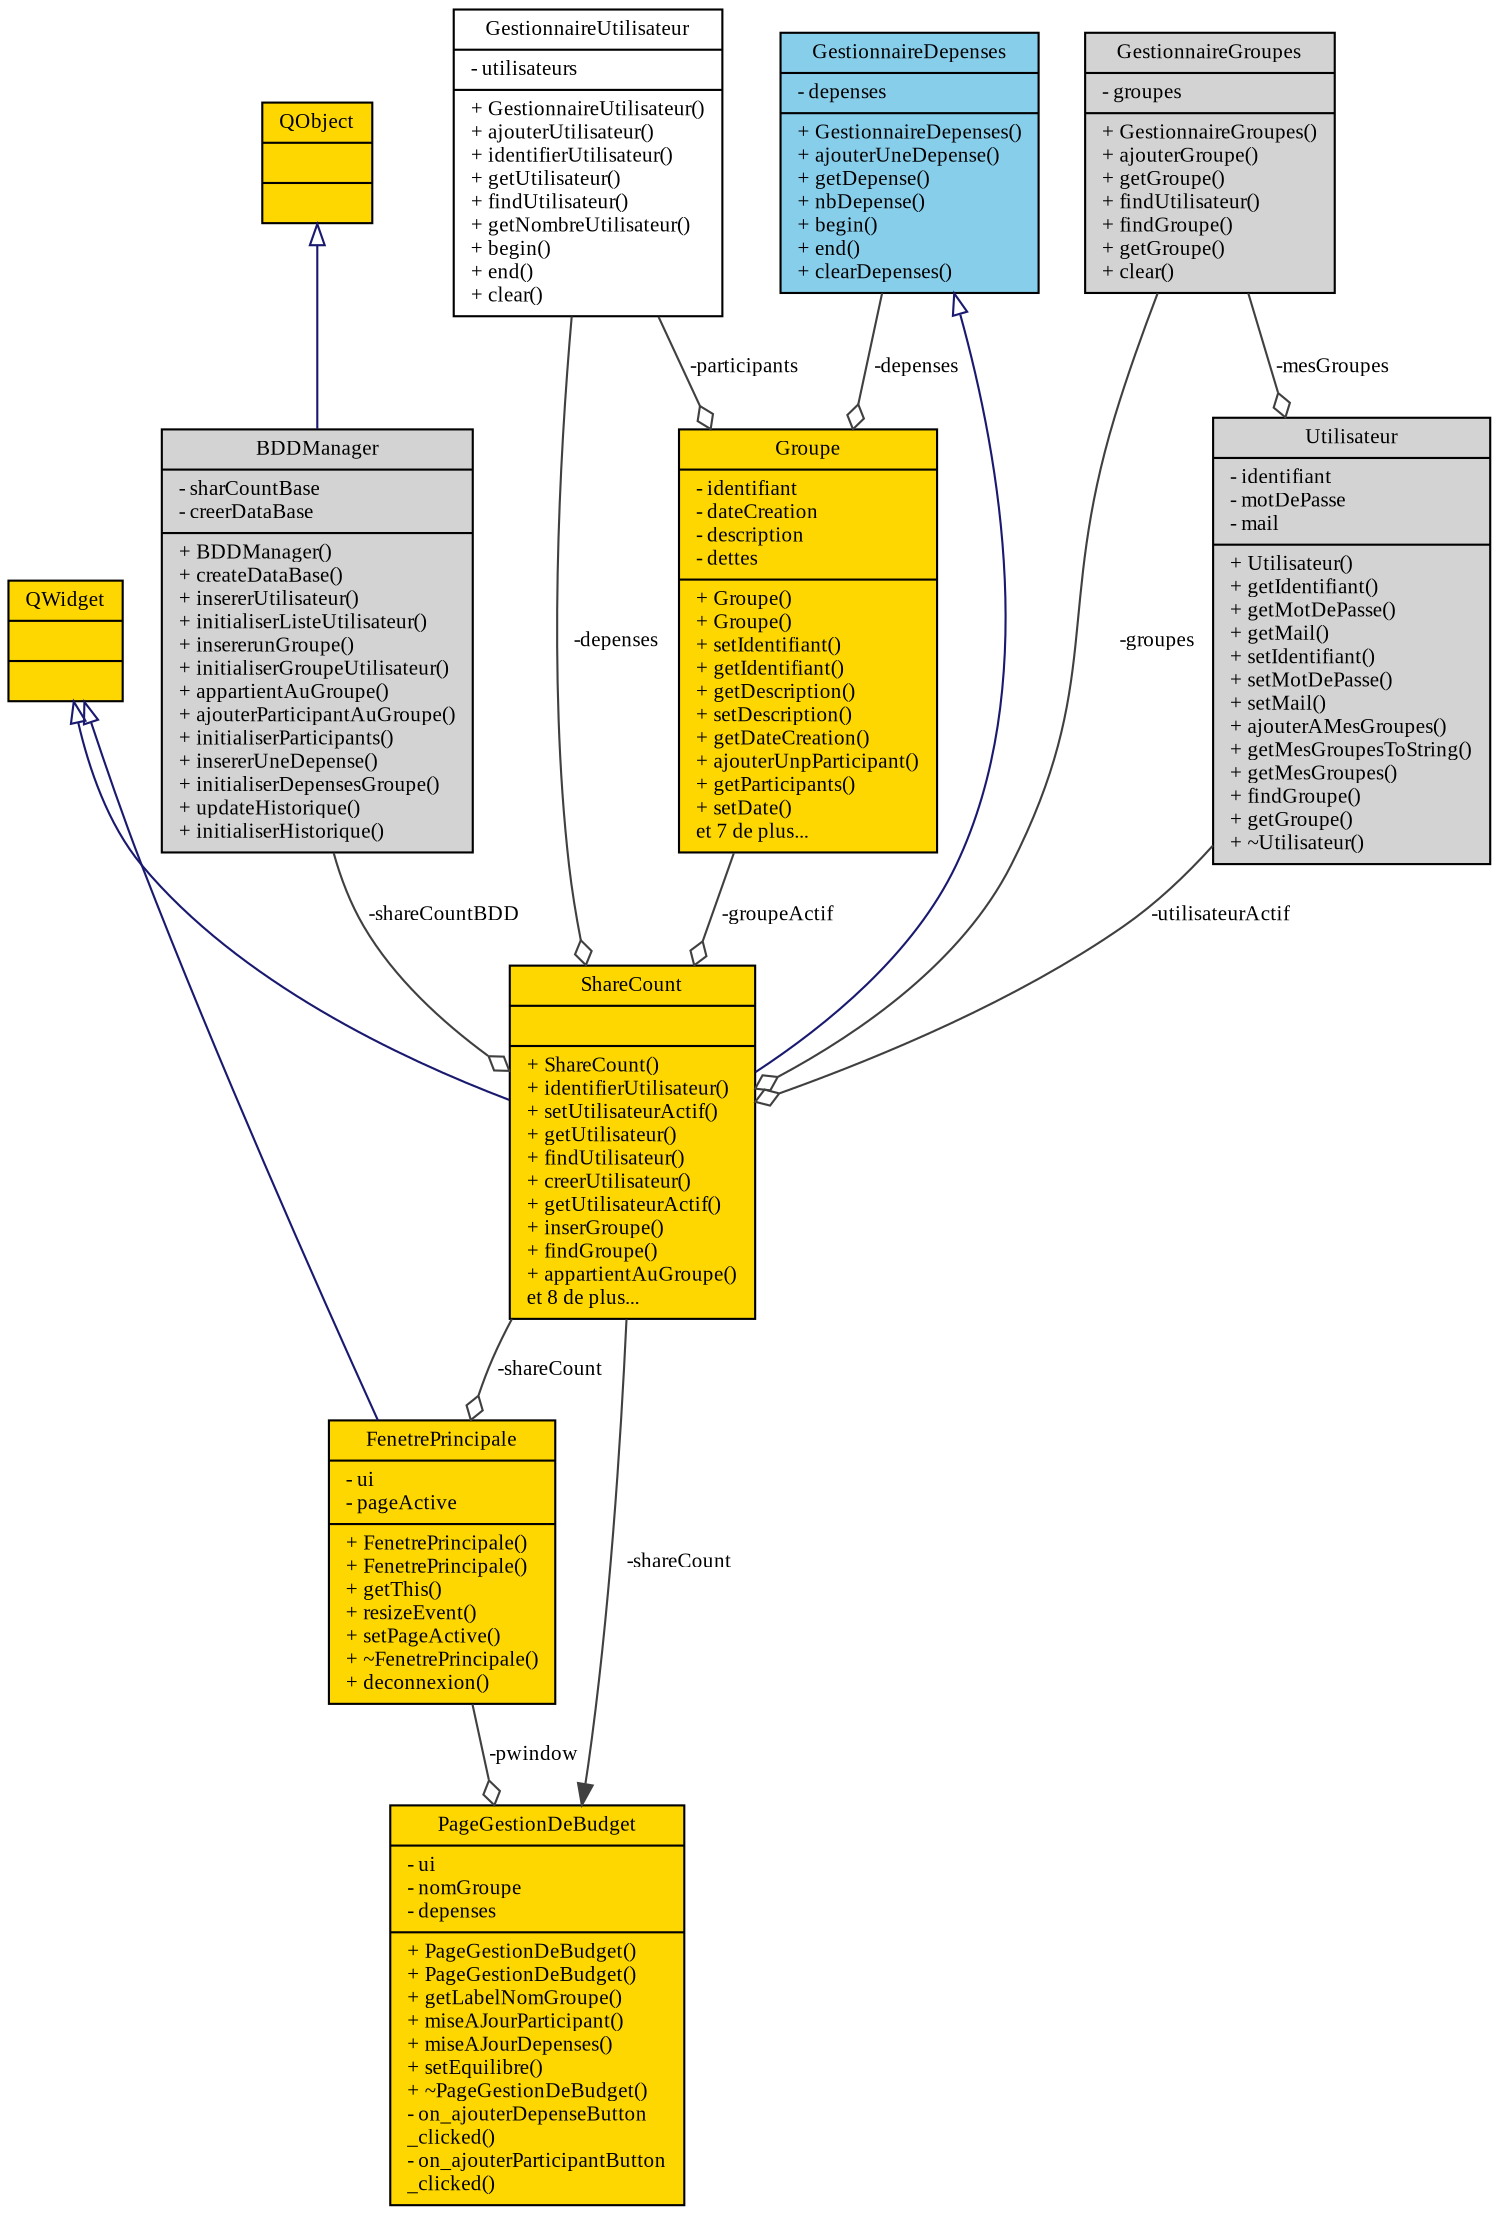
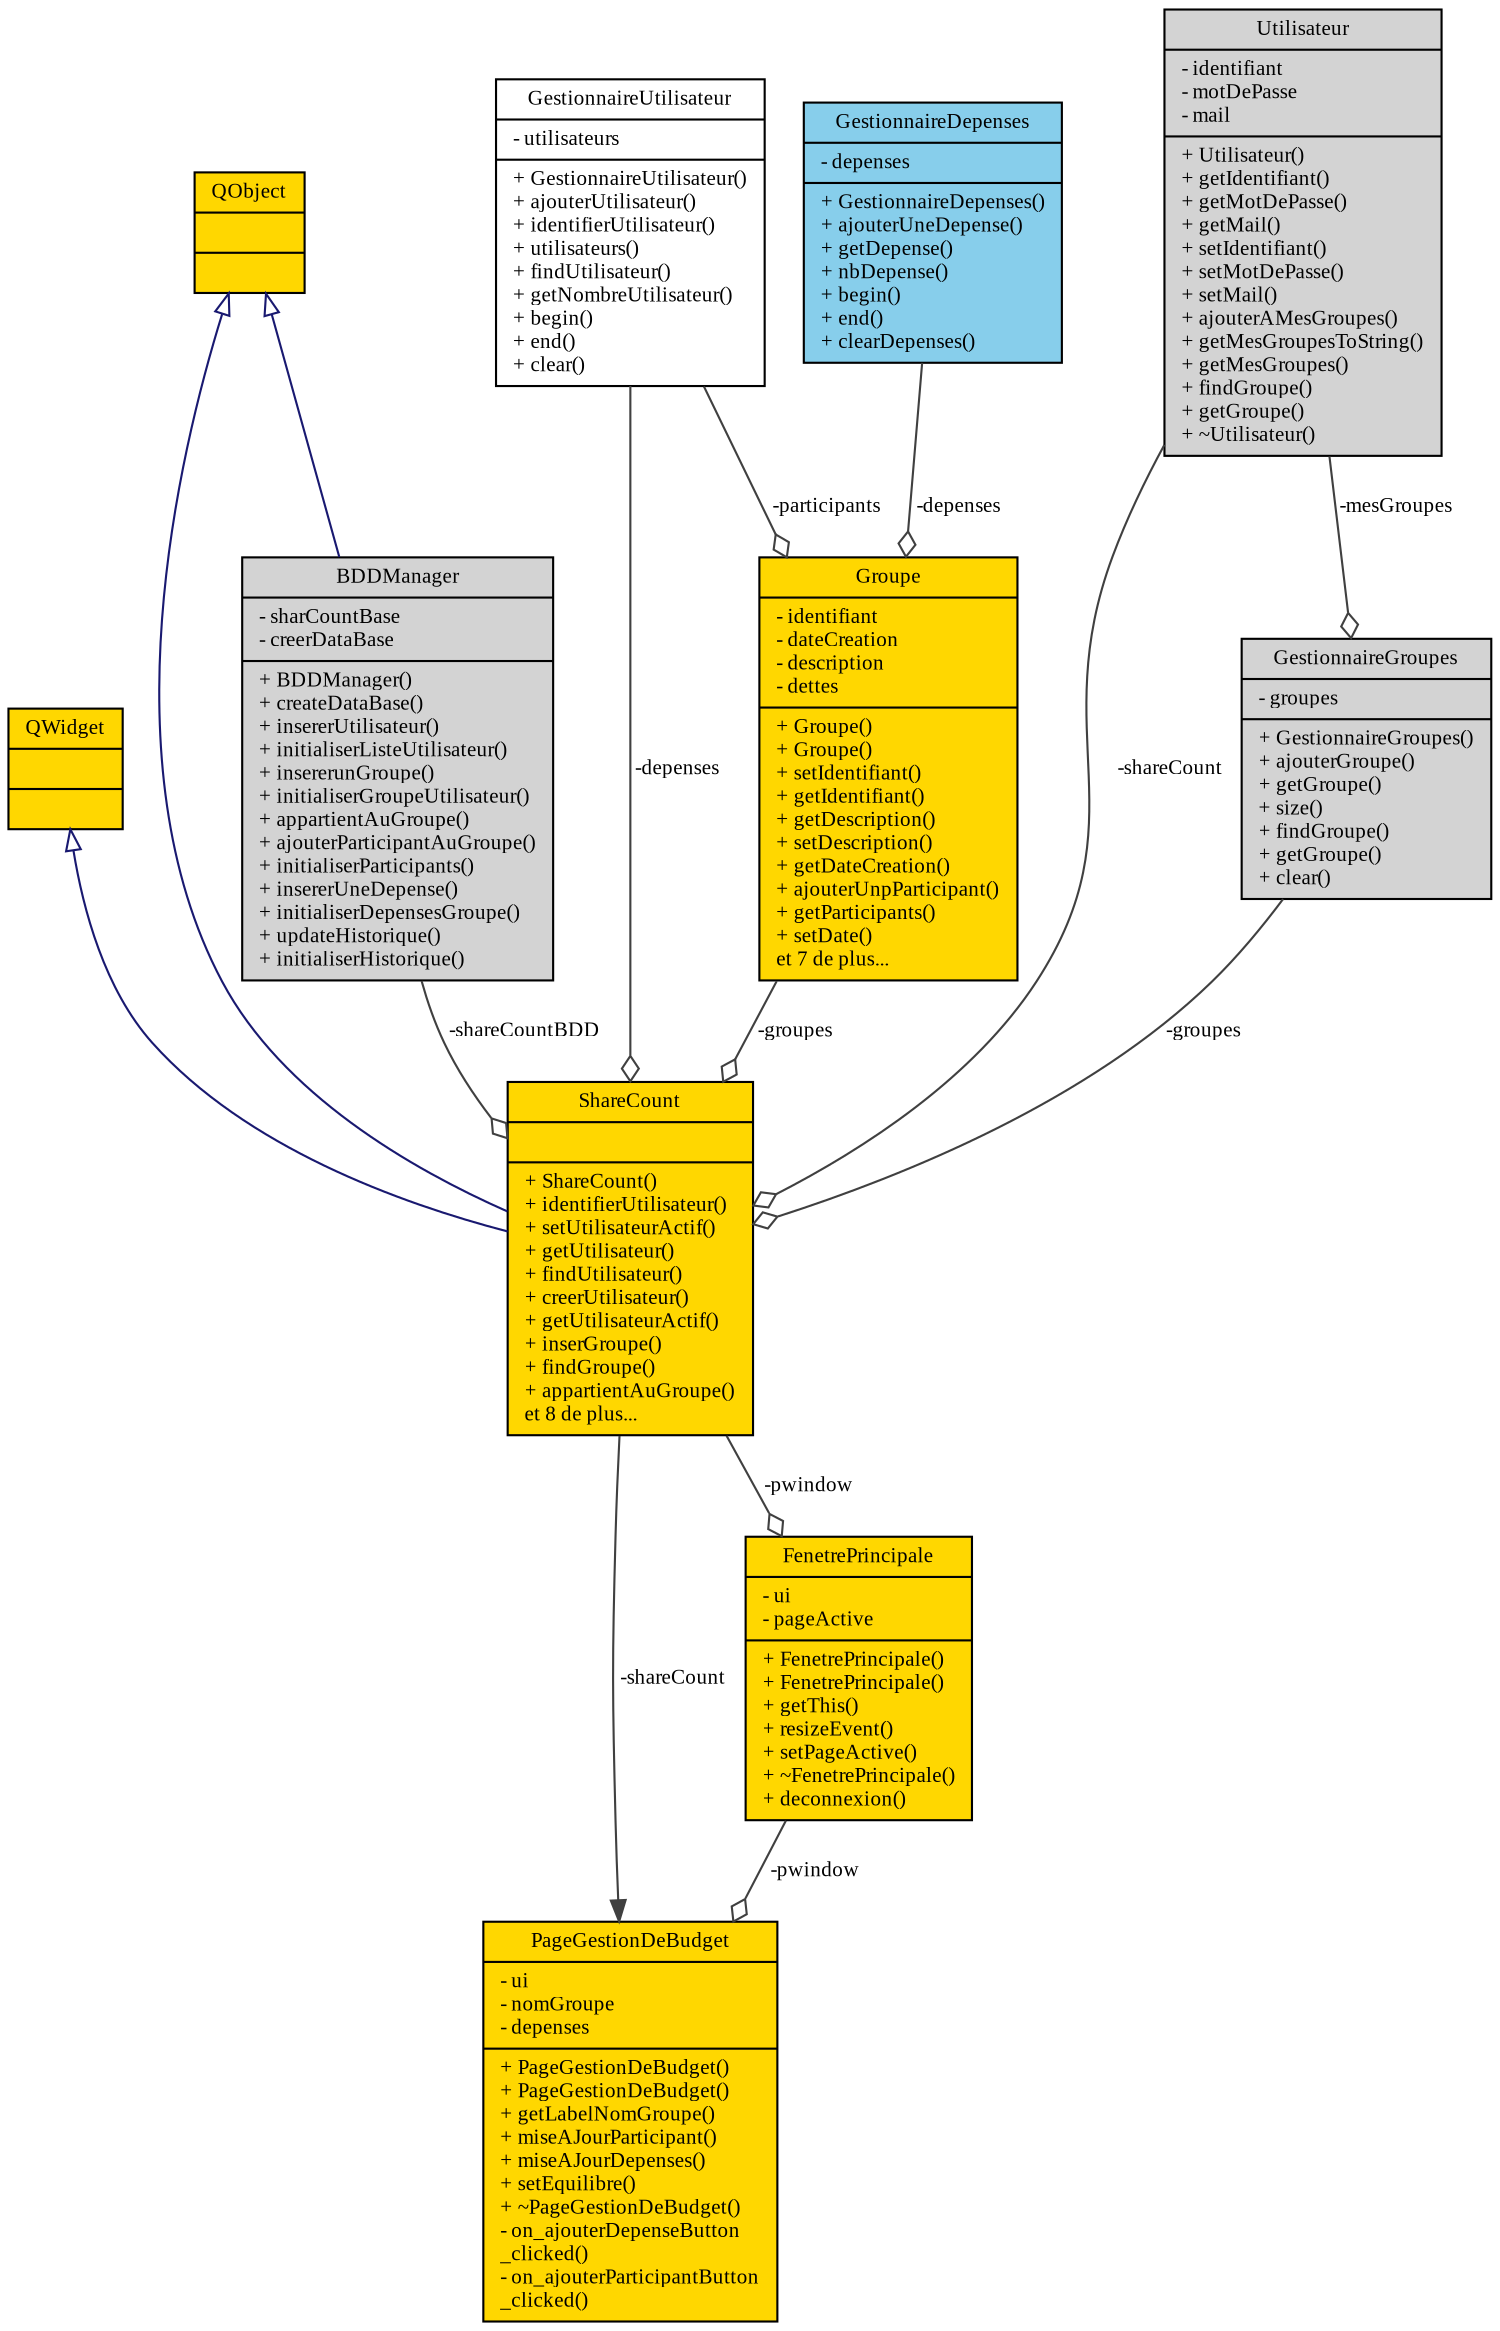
  digraph {
    fontname="Liberation Serif"
    node [color=black fillcolor=gold fontname="Liberation Serif" fontsize=10 shape=record style=filled]
    edge [color=grey25 fontname="Liberation Serif" fontsize=10 labelfontname=Helvetica labelfontsize=10 style=solid arrowhead=odiamond]
    n1 [fontcolor=black height=0.2 label="{PageGestionDeBudget\n|- ui\l- nomGroupe\l- depenses\l|+ PageGestionDeBudget()\l+ PageGestionDeBudget()\l+ getLabelNomGroupe()\l+ miseAJourParticipant()\l+ miseAJourDepenses()\l+ setEquilibre()\l+ ~PageGestionDeBudget()\l- on_ajouterDepenseButton\l_clicked()\l- on_ajouterParticipantButton\l_clicked()\l}" width=0.4]
    n2 [height=0.2 label="{QWidget\n||}" width=0.4]
    n3 [height=0.2 label="{FenetrePrincipale\n|- ui\l- pageActive\l|+ FenetrePrincipale()\l+ FenetrePrincipale()\l+ getThis()\l+ resizeEvent()\l+ setPageActive()\l+ ~FenetrePrincipale()\l+ deconnexion()\l}" width=0.4]
    n4 [height=0.2 label="{ShareCount\n||+ ShareCount()\l+ identifierUtilisateur()\l+ setUtilisateurActif()\l+ getUtilisateur()\l+ findUtilisateur()\l+ creerUtilisateur()\l+ getUtilisateurActif()\l+ inserGroupe()\l+ findGroupe()\l+ appartientAuGroupe()\let 8 de plus...\l}" width=0.4]
    n5 [height=0.2 label="{QObject\n||}" width=0.4]
    n6 [fillcolor=lightgrey height=0.2 label="{BDDManager\n|- sharCountBase\l- creerDataBase\l|+ BDDManager()\l+ createDataBase()\l+ insererUtilisateur()\l+ initialiserListeUtilisateur()\l+ insererunGroupe()\l+ initialiserGroupeUtilisateur()\l+ appartientAuGroupe()\l+ ajouterParticipantAuGroupe()\l+ initialiserParticipants()\l+ insererUneDepense()\l+ initialiserDepensesGroupe()\l+ updateHistorique()\l+ initialiserHistorique()\l}" width=0.4]
    n7 [height=0.2 label="{Groupe\n|- identifiant\l- dateCreation\l- description\l- dettes\l|+ Groupe()\l+ Groupe()\l+ setIdentifiant()\l+ getIdentifiant()\l+ getDescription()\l+ setDescription()\l+ getDateCreation()\l+ ajouterUnpParticipant()\l+ getParticipants()\l+ setDate()\let 7 de plus...\l}" width=0.4]
-   n8 [fillcolor=white height=0.2 label="{GestionnaireUtilisateur\n|- utilisateurs\l|+ GestionnaireUtilisateur()\l+ ajouterUtilisateur()\l+ identifierUtilisateur()\l+ getUtilisateur()\l+ findUtilisateur()\l+ getNombreUtilisateur()\l+ begin()\l+ end()\l+ clear()\l}" width=0.4]
+   n8 [fillcolor=white height=0.2 label="{GestionnaireUtilisateur\n|- utilisateurs\l|+ GestionnaireUtilisateur()\l+ ajouterUtilisateur()\l+ identifierUtilisateur()\l+ utilisateurs()\l+ findUtilisateur()\l+ getNombreUtilisateur()\l+ begin()\l+ end()\l+ clear()\l}" width=0.4]
    n9 [fillcolor=skyblue height=0.2 label="{GestionnaireDepenses\n|- depenses\l|+ GestionnaireDepenses()\l+ ajouterUneDepense()\l+ getDepense()\l+ nbDepense()\l+ begin()\l+ end()\l+ clearDepenses()\l}" width=0.4]
    n10 [fillcolor=lightgrey height=0.2 label="{Utilisateur\n|- identifiant\l- motDePasse\l- mail\l|+ Utilisateur()\l+ getIdentifiant()\l+ getMotDePasse()\l+ getMail()\l+ setIdentifiant()\l+ setMotDePasse()\l+ setMail()\l+ ajouterAMesGroupes()\l+ getMesGroupesToString()\l+ getMesGroupes()\l+ findGroupe()\l+ getGroupe()\l+ ~Utilisateur()\l}" width=0.4]
-   n11 [fillcolor=lightgrey height=0.2 label="{GestionnaireGroupes\n|- groupes\l|+ GestionnaireGroupes()\l+ ajouterGroupe()\l+ getGroupe()\l+ findUtilisateur()\l+ findGroupe()\l+ getGroupe()\l+ clear()\l}" width=0.4]
-   n2 -> n3 [arrowtail=onormal color=midnightblue dir=back arrowhead=""]
+   n11 [fillcolor=lightgrey height=0.2 label="{GestionnaireGroupes\n|- groupes\l|+ GestionnaireGroupes()\l+ ajouterGroupe()\l+ getGroupe()\l+ size()\l+ findGroupe()\l+ getGroupe()\l+ clear()\l}" width=0.4]
    n2 -> n4 [arrowtail=onormal color=midnightblue dir=back arrowhead=""]
    n3 -> n1 [label=" -pwindow"]
    n4 -> n1 [arrowhead=normal label=" -shareCount"]
-   n4 -> n3 [label=" -shareCount"]
-   n9 -> n4 [arrowtail=onormal color=midnightblue dir=back arrowhead=""]
+   n4 -> n3 [label=" -pwindow"]
+   n5 -> n4 [arrowtail=onormal color=midnightblue dir=back arrowhead=""]
    n5 -> n6 [arrowtail=onormal color=midnightblue dir=back arrowhead=""]
    n6 -> n4 [label=" -shareCountBDD"]
-   n7 -> n4 [label=" -groupeActif"]
+   n7 -> n4 [label=" -groupes"]
    n8 -> n4 [label=" -depenses"]
    n8 -> n7 [label=" -participants"]
    n9 -> n7 [label=" -depenses"]
-   n10 -> n4 [label=" -utilisateurActif"]
+   n10 -> n4 [label=" -shareCount"]
    n11 -> n4 [label=" -groupes"]
-   n11 -> n10 [label=" -mesGroupes"]
+   n10 -> n11 [label=" -mesGroupes"]
  }
